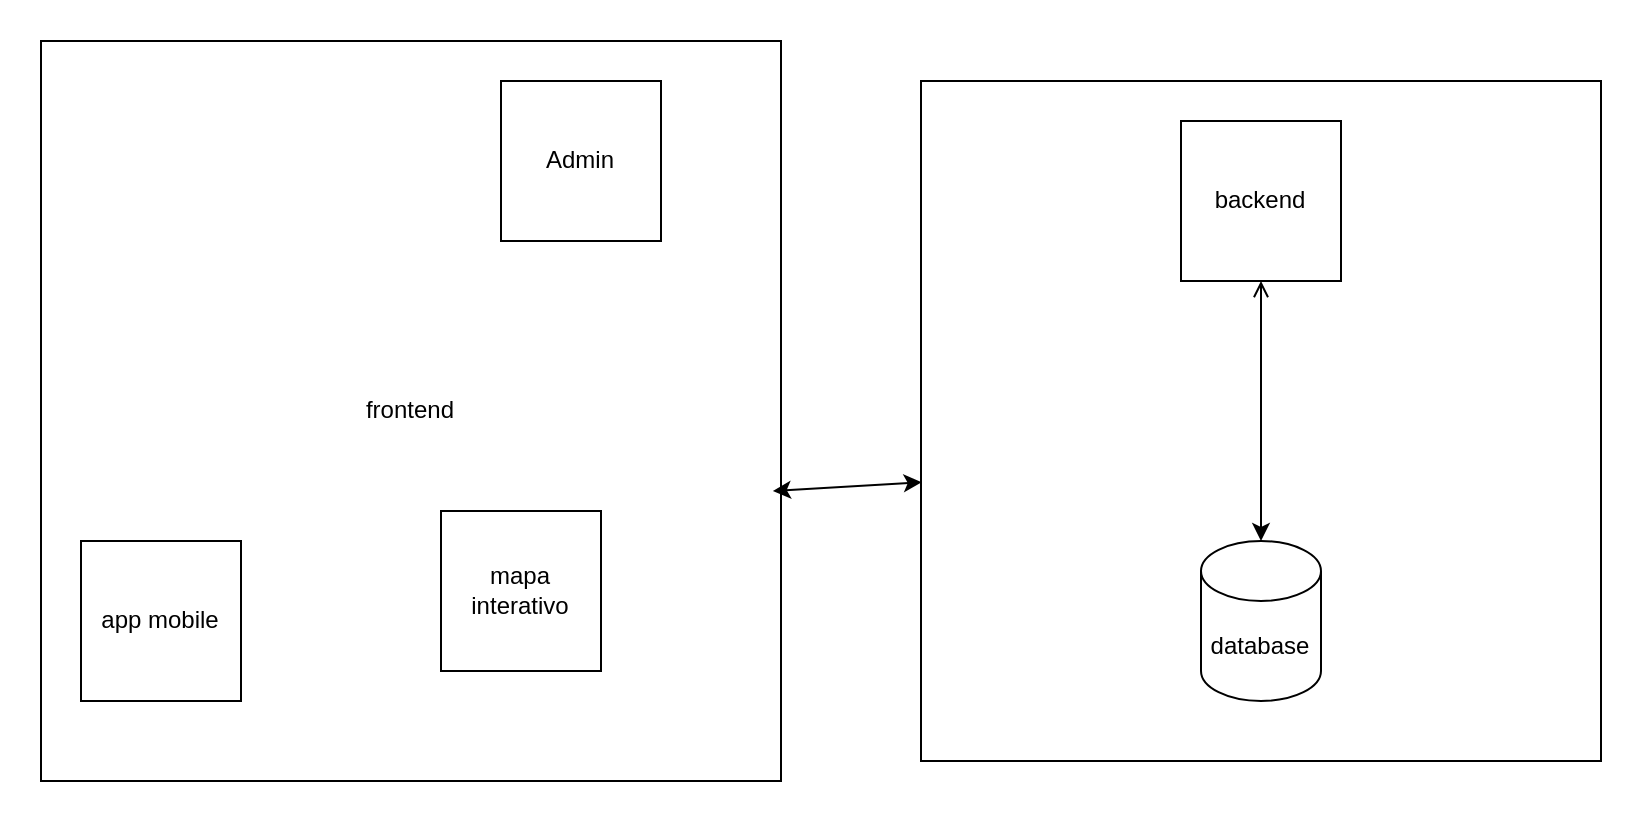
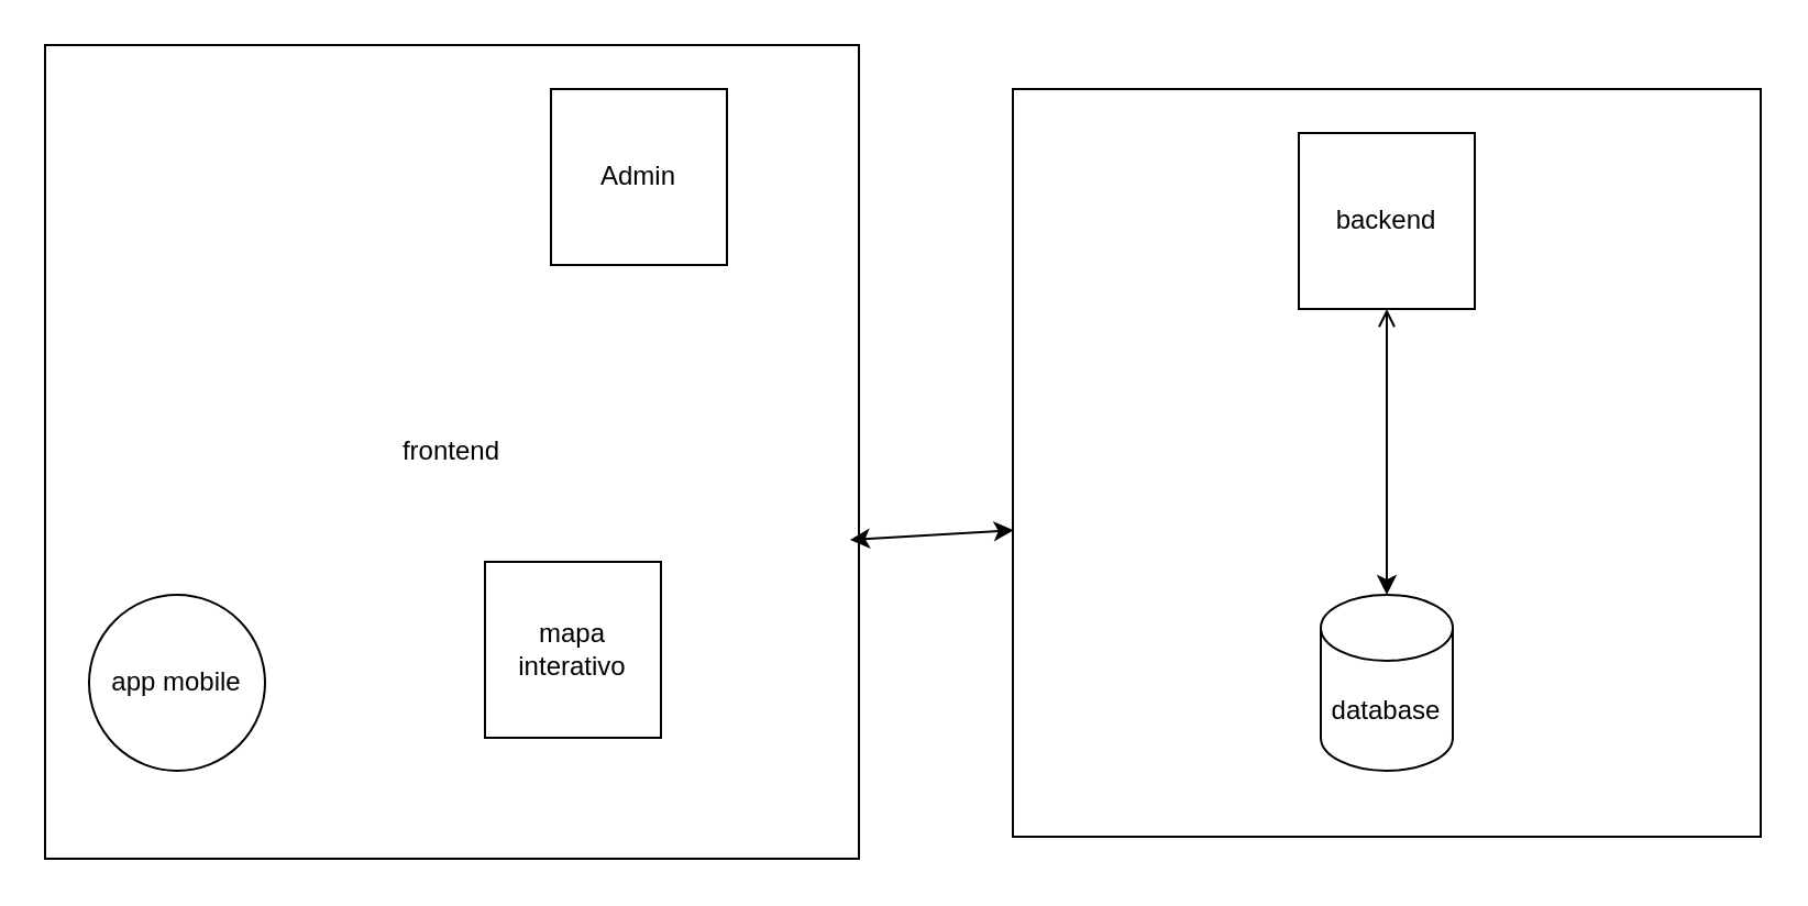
  <mxCell id="0" />
  <mxCell id="1" parent="0" />
  <mxCell id="2" value="" style="whiteSpace=wrap;html=1;aspect=fixed;" vertex="1" parent="1"><mxGeometry x="460" y="40" width="340" height="340" as="geometry" /></mxCell>
  <mxCell id="3" value="frontend" style="whiteSpace=wrap;html=1;aspect=fixed;" vertex="1" parent="1"><mxGeometry x="20" y="20" width="370" height="370" as="geometry" /></mxCell>
  <mxCell id="4" value="backend" style="whiteSpace=wrap;html=1;aspect=fixed;" vertex="1" parent="1"><mxGeometry x="590" y="60" width="80" height="80" as="geometry" /></mxCell>
- <mxCell id="5" value="app mobile" style="whiteSpace=wrap;html=1;aspect=fixed;" vertex="1" parent="1"><mxGeometry x="40" y="270" width="80" height="80" as="geometry" /></mxCell>
+ <mxCell id="5" value="app mobile" style="ellipse;whiteSpace=wrap;html=1;aspect=fixed;" vertex="1" parent="1"><mxGeometry x="40" y="270" width="80" height="80" as="geometry" /></mxCell>
  <mxCell id="6" value="Admin" style="whiteSpace=wrap;html=1;aspect=fixed;" vertex="1" parent="1"><mxGeometry x="250" y="40" width="80" height="80" as="geometry" /></mxCell>
  <mxCell id="7" value="mapa interativo" style="whiteSpace=wrap;html=1;aspect=fixed;" vertex="1" parent="1"><mxGeometry x="220" y="255" width="80" height="80" as="geometry" /></mxCell>
  <mxCell id="8" value="database" style="shape=cylinder3;whiteSpace=wrap;html=1;boundedLbl=1;backgroundOutline=1;size=15;" vertex="1" parent="1"><mxGeometry x="600" y="270" width="60" height="80" as="geometry" /></mxCell>
  <mxCell id="9" value="" style="endArrow=open;startArrow=classic;html=1;rounded=0;entryX=0.5;entryY=1;entryDx=0;entryDy=0;" edge="1" parent="1" source="8" target="4"><mxGeometry width="50" height="50" relative="1" as="geometry"><mxPoint x="330" y="290" as="sourcePoint" /><mxPoint x="380" y="240" as="targetPoint" /></mxGeometry></mxCell>
  <mxCell id="10" value="" style="endArrow=classic;startArrow=classic;html=1;rounded=0;entryX=0.001;entryY=0.59;entryDx=0;entryDy=0;entryPerimeter=0;exitX=0.989;exitY=0.608;exitDx=0;exitDy=0;exitPerimeter=0;" edge="1" parent="1" source="3" target="2"><mxGeometry width="50" height="50" relative="1" as="geometry"><mxPoint x="330" y="290" as="sourcePoint" /><mxPoint x="380" y="240" as="targetPoint" /></mxGeometry></mxCell>
